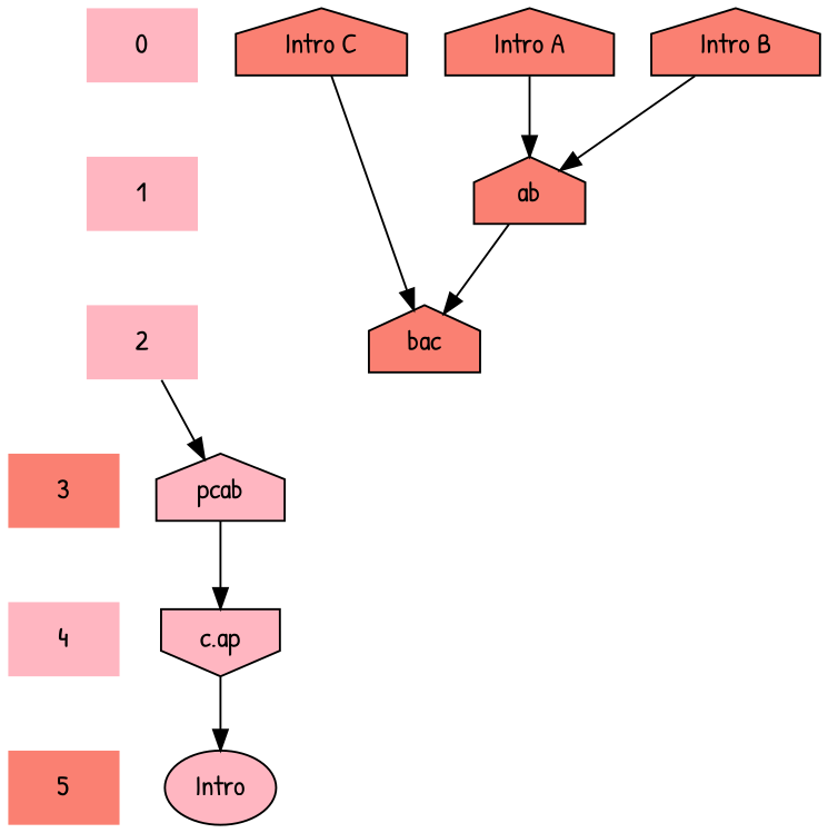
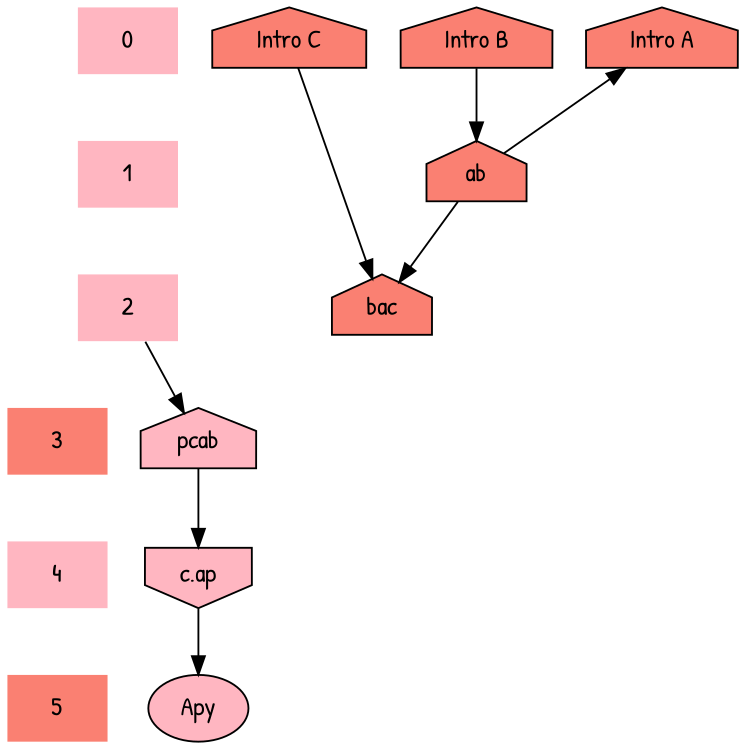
  digraph {
    fontname="Patrick Hand"
    ranksep=.5
    node [fillcolor=lightpink fontname="Patrick Hand" shape=plaintext style=filled]
    edge [fontname="Patrick Hand"]
    0
    n2 [fillcolor=salmon label="Intro C" shape=house]
    n3 [fillcolor=salmon label="Intro A" shape=house]
    n4 [fillcolor=salmon label="Intro B" shape=house]
    1
    n6 [fillcolor=salmon label=ab shape=house]
    2
    n8 [fillcolor=salmon label=bac shape=house]
    3 [fillcolor=salmon]
    n10 [label=pcab shape=house]
    4
    n12 [label="c.ap" shape=invhouse]
    5 [fillcolor=salmon]
-   n14 [label=Intro shape=""]
+   n14 [label=Apy shape=""]
    subgraph sub_1 {
      rank=same
      0
      n2
      n3
      n4
    }
    subgraph sub_2 {
      rank=same
      1
      n6
    }
    subgraph sub_3 {
      rank=same
      2
      n8
    }
    subgraph sub_4 {
      rank=same
      3
      n10
    }
    subgraph sub_5 {
      rank=same
      4
      n12
    }
    subgraph sub_6 {
      rank=same
      5
      n14
    }
    0 -> 1 [style=invis]
    n2 -> n8
-   n3 -> n6
+   n6 -> n3
    n4 -> n6
    1 -> 2 [style=invis]
    n6 -> n8
    2 -> 3 [style=invis]
    2 -> n10
    3 -> 4 [style=invis]
    n10 -> n12
    4 -> 5 [style=invis]
    n12 -> n14
  }
